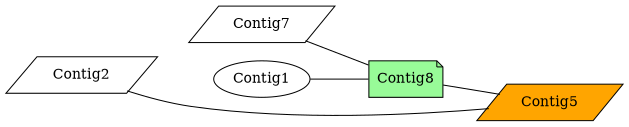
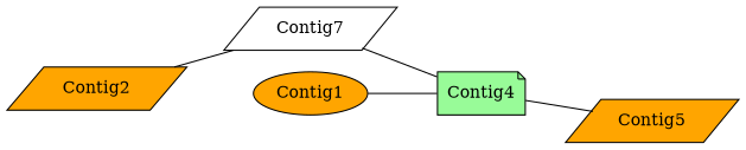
  strict graph {
    rankdir=LR
    node [fillcolor=white shape=parallelogram style=filled]
    n1 [label=Contig7]
-   Contig2
-   Contig4 [fillcolor=palegreen shape=note label=Contig8]
+   Contig2 [fillcolor=orange]
+   Contig4 [fillcolor=palegreen shape=note]
    Contig5 [fillcolor=orange]
-   Contig1 [shape=ellipse]
+   Contig1 [fillcolor=orange shape=ellipse]
    n1 -- Contig4
-   Contig2 -- Contig5
+   Contig2 -- n1
    Contig4 -- Contig5
    Contig1 -- Contig4
  }
